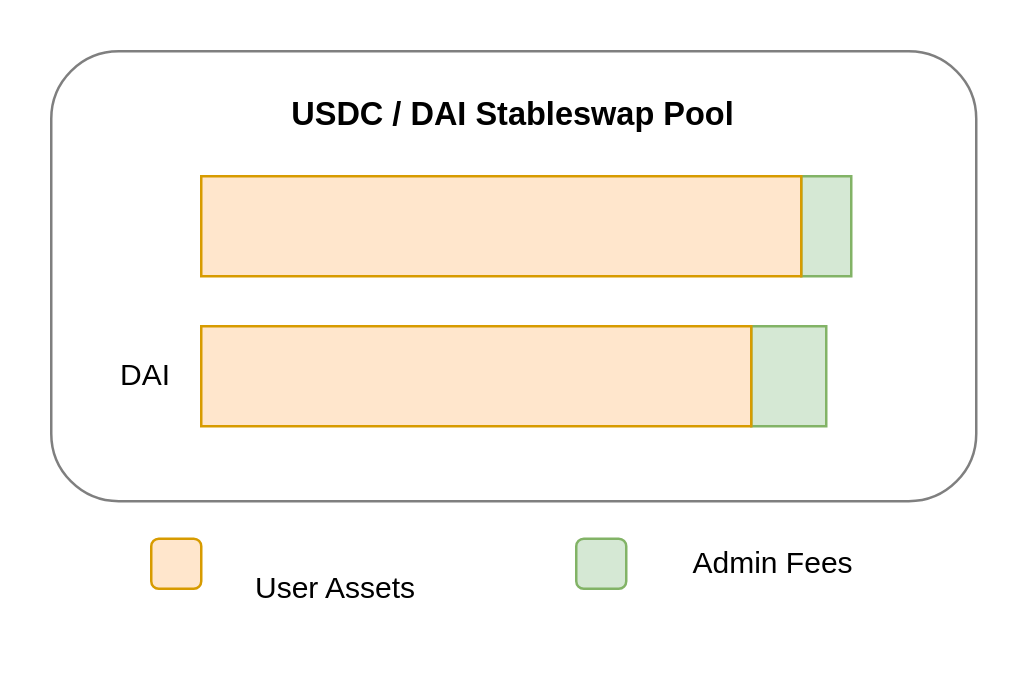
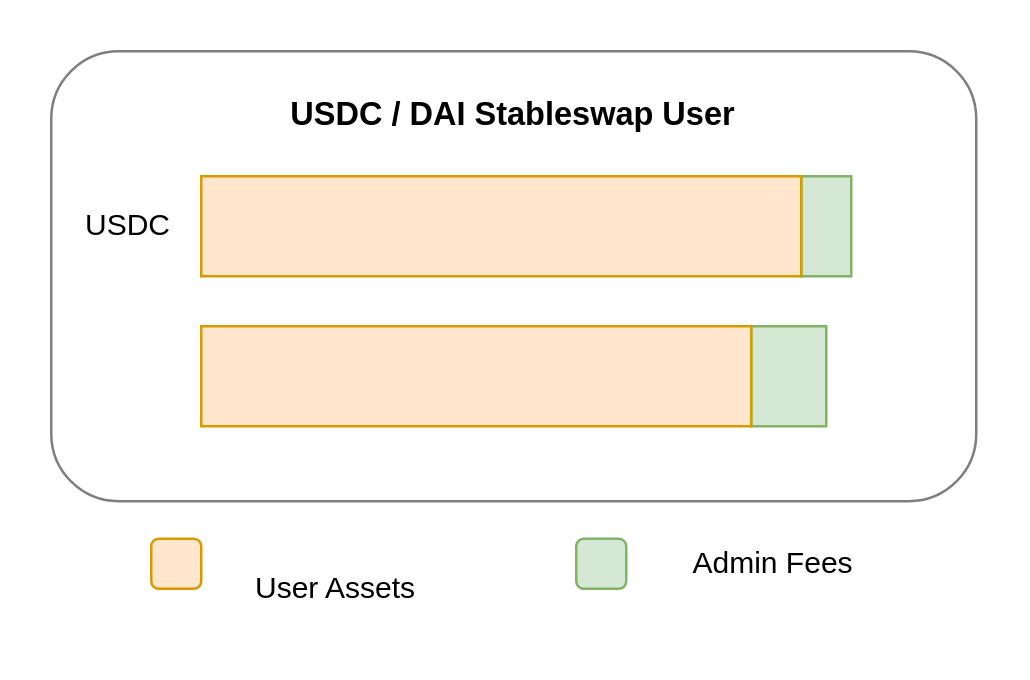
  <mxCell id="0" />
  <mxCell id="1" parent="0" />
  <mxCell id="2" value="" style="rounded=1;whiteSpace=wrap;html=1;opacity=50;" parent="1" vertex="1"><mxGeometry x="20" y="20" width="370" height="180" as="geometry" /></mxCell>
  <mxCell id="3" value="" style="rounded=0;whiteSpace=wrap;html=1;fillColor=#d5e8d4;strokeColor=#82b366;" parent="1" vertex="1"><mxGeometry x="320" y="70" width="20" height="40" as="geometry" /></mxCell>
+ <mxCell id="4" value="USDC" style="text;html=1;strokeColor=none;fillColor=none;align=right;verticalAlign=middle;whiteSpace=wrap;rounded=0;" parent="1" vertex="1"><mxGeometry x="20" y="70" width="50" height="40" as="geometry" /></mxCell>
  <mxCell id="5" value="" style="rounded=0;whiteSpace=wrap;html=1;fillColor=#ffe6cc;strokeColor=#d79b00;" parent="1" vertex="1"><mxGeometry x="80" y="70" width="240" height="40" as="geometry" /></mxCell>
  <mxCell id="6" value="" style="rounded=0;whiteSpace=wrap;html=1;fillColor=#d5e8d4;strokeColor=#82b366;" parent="1" vertex="1"><mxGeometry x="300" y="130" width="30" height="40" as="geometry" /></mxCell>
  <mxCell id="7" value="" style="rounded=0;whiteSpace=wrap;html=1;fillColor=#ffe6cc;strokeColor=#d79b00;" parent="1" vertex="1"><mxGeometry x="80" y="130" width="220" height="40" as="geometry" /></mxCell>
- <mxCell id="8" value="DAI" style="text;html=1;strokeColor=none;fillColor=none;align=right;verticalAlign=middle;whiteSpace=wrap;rounded=0;" parent="1" vertex="1"><mxGeometry x="20" y="130" width="50" height="40" as="geometry" /></mxCell>
- <mxCell id="9" value="USDC / DAI Stableswap Pool" style="text;html=1;strokeColor=none;fillColor=none;align=center;verticalAlign=middle;whiteSpace=wrap;rounded=0;fontSize=13;fontStyle=1" parent="1" vertex="1"><mxGeometry x="20" y="20" width="370" height="50" as="geometry" /></mxCell>
+ <mxCell id="9" value="USDC / DAI Stableswap User" style="text;html=1;strokeColor=none;fillColor=none;align=center;verticalAlign=middle;whiteSpace=wrap;rounded=0;fontSize=13;fontStyle=1" parent="1" vertex="1"><mxGeometry x="20" y="20" width="370" height="50" as="geometry" /></mxCell>
  <mxCell id="10" value="" style="rounded=1;whiteSpace=wrap;html=1;fillColor=#ffe6cc;strokeColor=#d79b00;" parent="1" vertex="1"><mxGeometry x="60" y="215" width="20" height="20" as="geometry" /></mxCell>
  <mxCell id="11" value="" style="rounded=1;whiteSpace=wrap;html=1;fillColor=#d5e8d4;strokeColor=#82b366;" parent="1" vertex="1"><mxGeometry x="230" y="215" width="20" height="20" as="geometry" /></mxCell>
  <mxCell id="12" value="User Assets" style="text;html=1;strokeColor=none;fillColor=none;align=left;verticalAlign=middle;whiteSpace=wrap;rounded=0;" parent="1" vertex="1"><mxGeometry x="100" y="220" width="80" height="30" as="geometry" /></mxCell>
  <mxCell id="13" value="Admin Fees" style="text;html=1;strokeColor=none;fillColor=none;align=left;verticalAlign=middle;whiteSpace=wrap;rounded=0;" parent="1" vertex="1"><mxGeometry x="275" y="210" width="100" height="30" as="geometry" /></mxCell>
